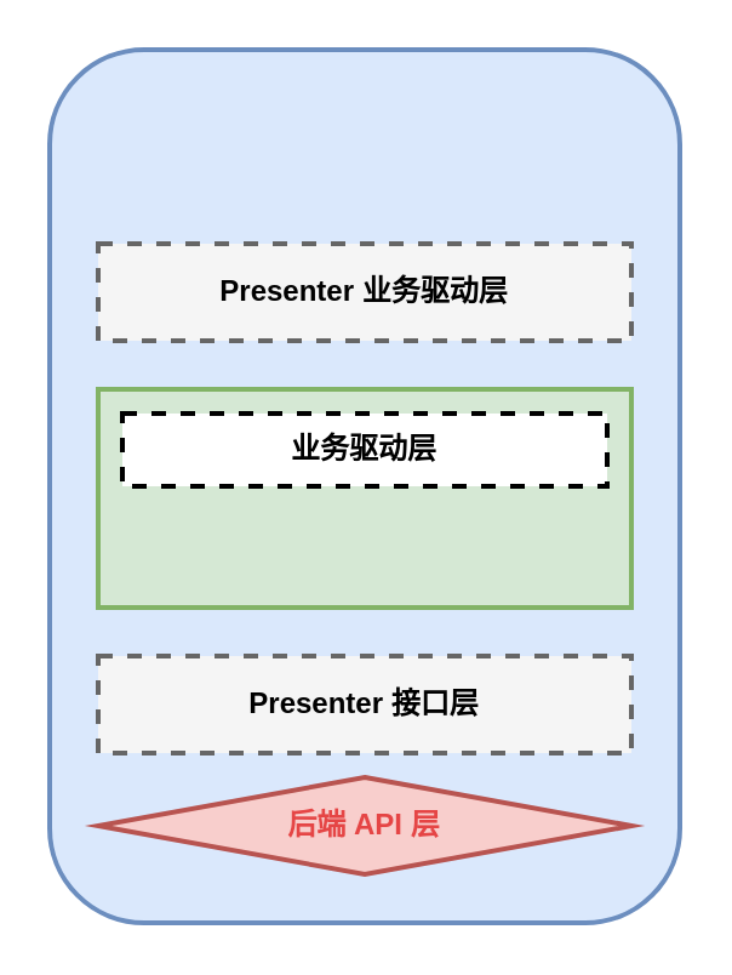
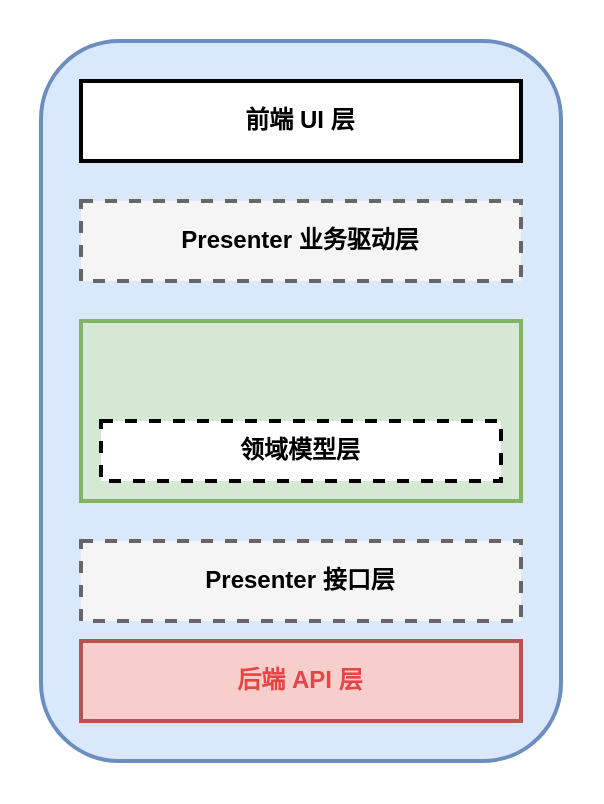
  <mxCell id="0" />
  <mxCell id="1" parent="0" />
  <mxCell id="2" value="" style="rounded=1;whiteSpace=wrap;html=1;strokeWidth=2;fillColor=#dae8fc;strokeColor=#6c8ebf;" vertex="1" parent="1"><mxGeometry x="20" y="20" width="260" height="360" as="geometry" /></mxCell>
+ <mxCell id="3" value="&lt;b&gt;前端 UI 层&lt;/b&gt;" style="rounded=0;whiteSpace=wrap;html=1;strokeWidth=2;" vertex="1" parent="1"><mxGeometry x="40" y="40" width="220" height="40" as="geometry" /></mxCell>
  <mxCell id="4" value="&lt;b style=&quot;&quot;&gt;&lt;font color=&quot;#000000&quot;&gt;Presenter 业务驱动层&lt;/font&gt;&lt;/b&gt;" style="rounded=0;whiteSpace=wrap;html=1;fillColor=#f5f5f5;strokeColor=#666666;strokeWidth=2;dashed=1;fontColor=#333333;" vertex="1" parent="1"><mxGeometry x="40" y="100" width="220" height="40" as="geometry" /></mxCell>
  <mxCell id="5" value="" style="rounded=0;whiteSpace=wrap;html=1;fillColor=#d5e8d4;strokeColor=#82b366;strokeWidth=2;" vertex="1" parent="1"><mxGeometry x="40" y="160" width="220" height="90" as="geometry" /></mxCell>
- <mxCell id="6" value="&lt;b&gt;业务驱动层&lt;/b&gt;" style="rounded=0;whiteSpace=wrap;html=1;dashed=1;strokeWidth=2;fontColor=#000000;" vertex="1" parent="1"><mxGeometry x="50" y="170" width="200" height="30" as="geometry" /></mxCell>
+ <mxCell id="7" value="&lt;b&gt;领域模型层&lt;/b&gt;" style="rounded=0;whiteSpace=wrap;html=1;dashed=1;strokeWidth=2;fontColor=#000000;" vertex="1" parent="1"><mxGeometry x="50" y="210" width="200" height="30" as="geometry" /></mxCell>
  <mxCell id="8" value="&lt;font color=&quot;#000000&quot;&gt;&lt;b&gt;Presenter 接口层&lt;/b&gt;&lt;/font&gt;" style="rounded=0;whiteSpace=wrap;html=1;fillColor=#f5f5f5;strokeColor=#666666;strokeWidth=2;dashed=1;fontColor=#333333;" vertex="1" parent="1"><mxGeometry x="40" y="270" width="220" height="40" as="geometry" /></mxCell>
- <mxCell id="9" value="&lt;b style=&quot;&quot;&gt;&lt;font color=&quot;#e54545&quot;&gt;后端 API 层&lt;/font&gt;&lt;/b&gt;" style="rhombus;whiteSpace=wrap;html=1;fillColor=#f8cecc;strokeColor=#b85450;strokeWidth=2;" vertex="1" parent="1"><mxGeometry x="40" y="320" width="220" height="40" as="geometry" /></mxCell>
+ <mxCell id="9" value="&lt;b style=&quot;&quot;&gt;&lt;font color=&quot;#e54545&quot;&gt;后端 API 层&lt;/font&gt;&lt;/b&gt;" style="rounded=0;whiteSpace=wrap;html=1;fillColor=#f8cecc;strokeColor=#b85450;strokeWidth=2;" vertex="1" parent="1"><mxGeometry x="40" y="320" width="220" height="40" as="geometry" /></mxCell>
